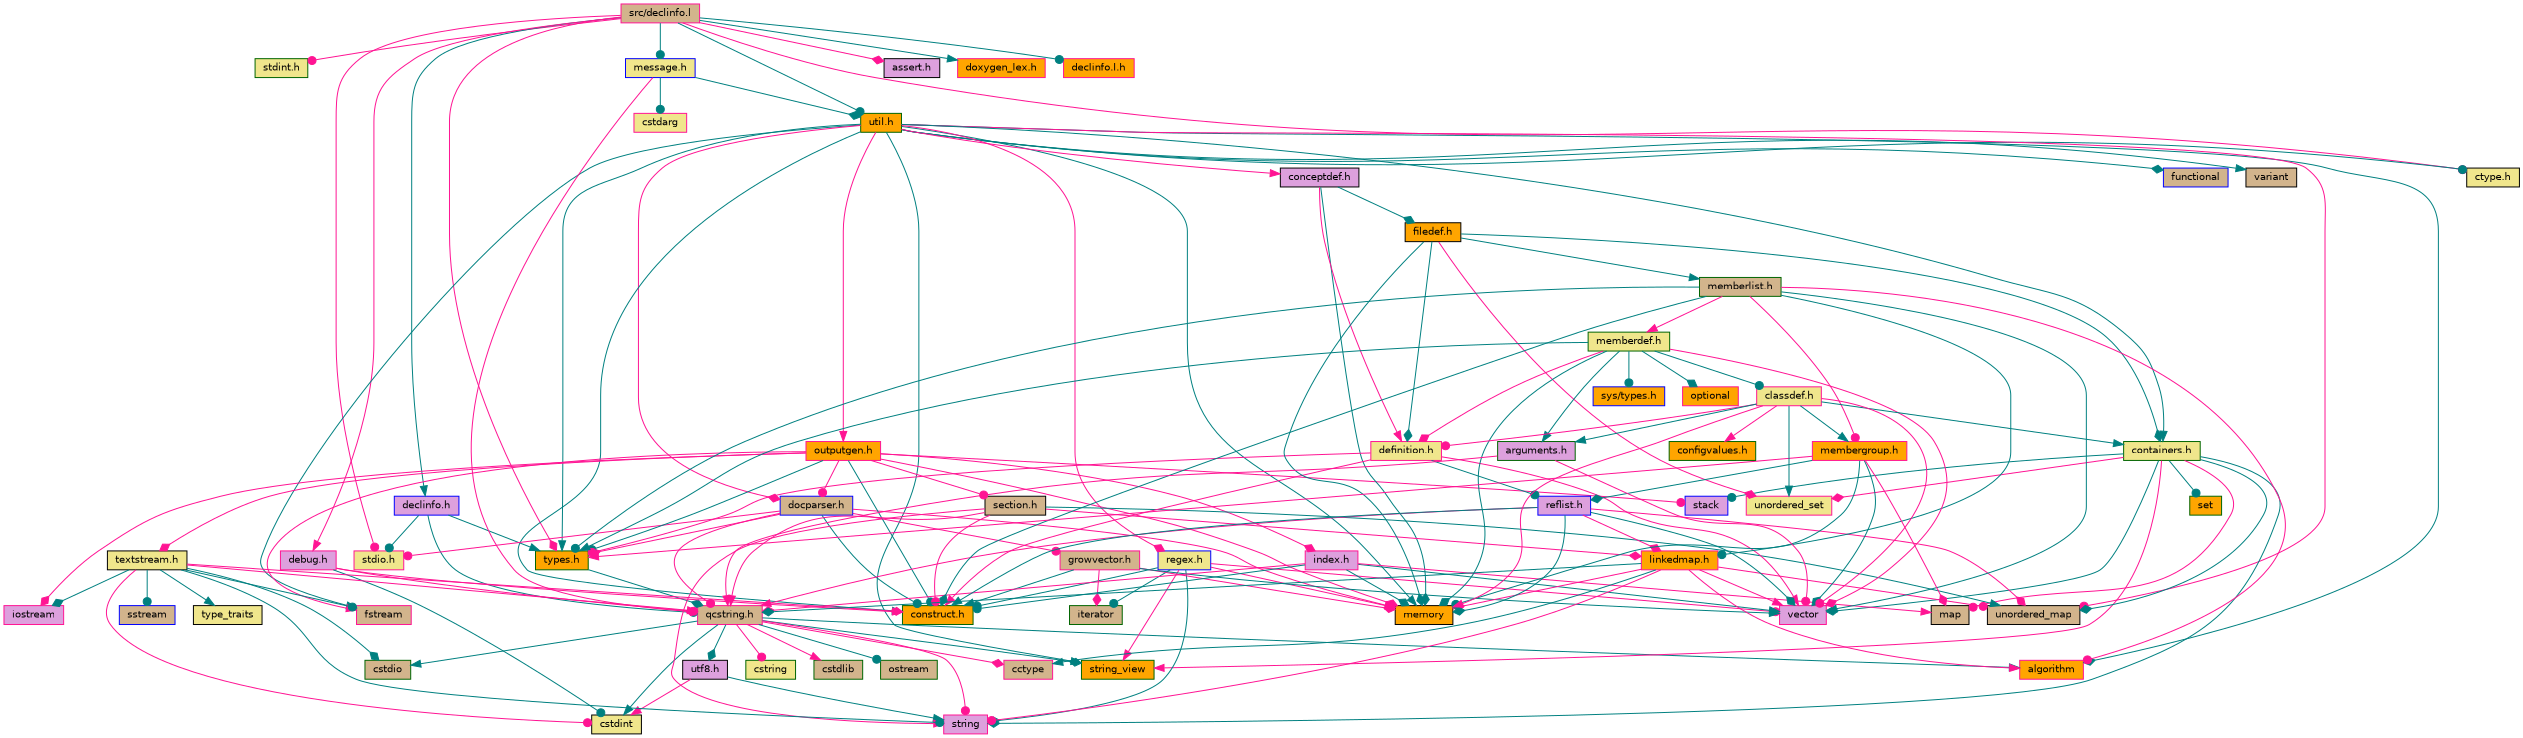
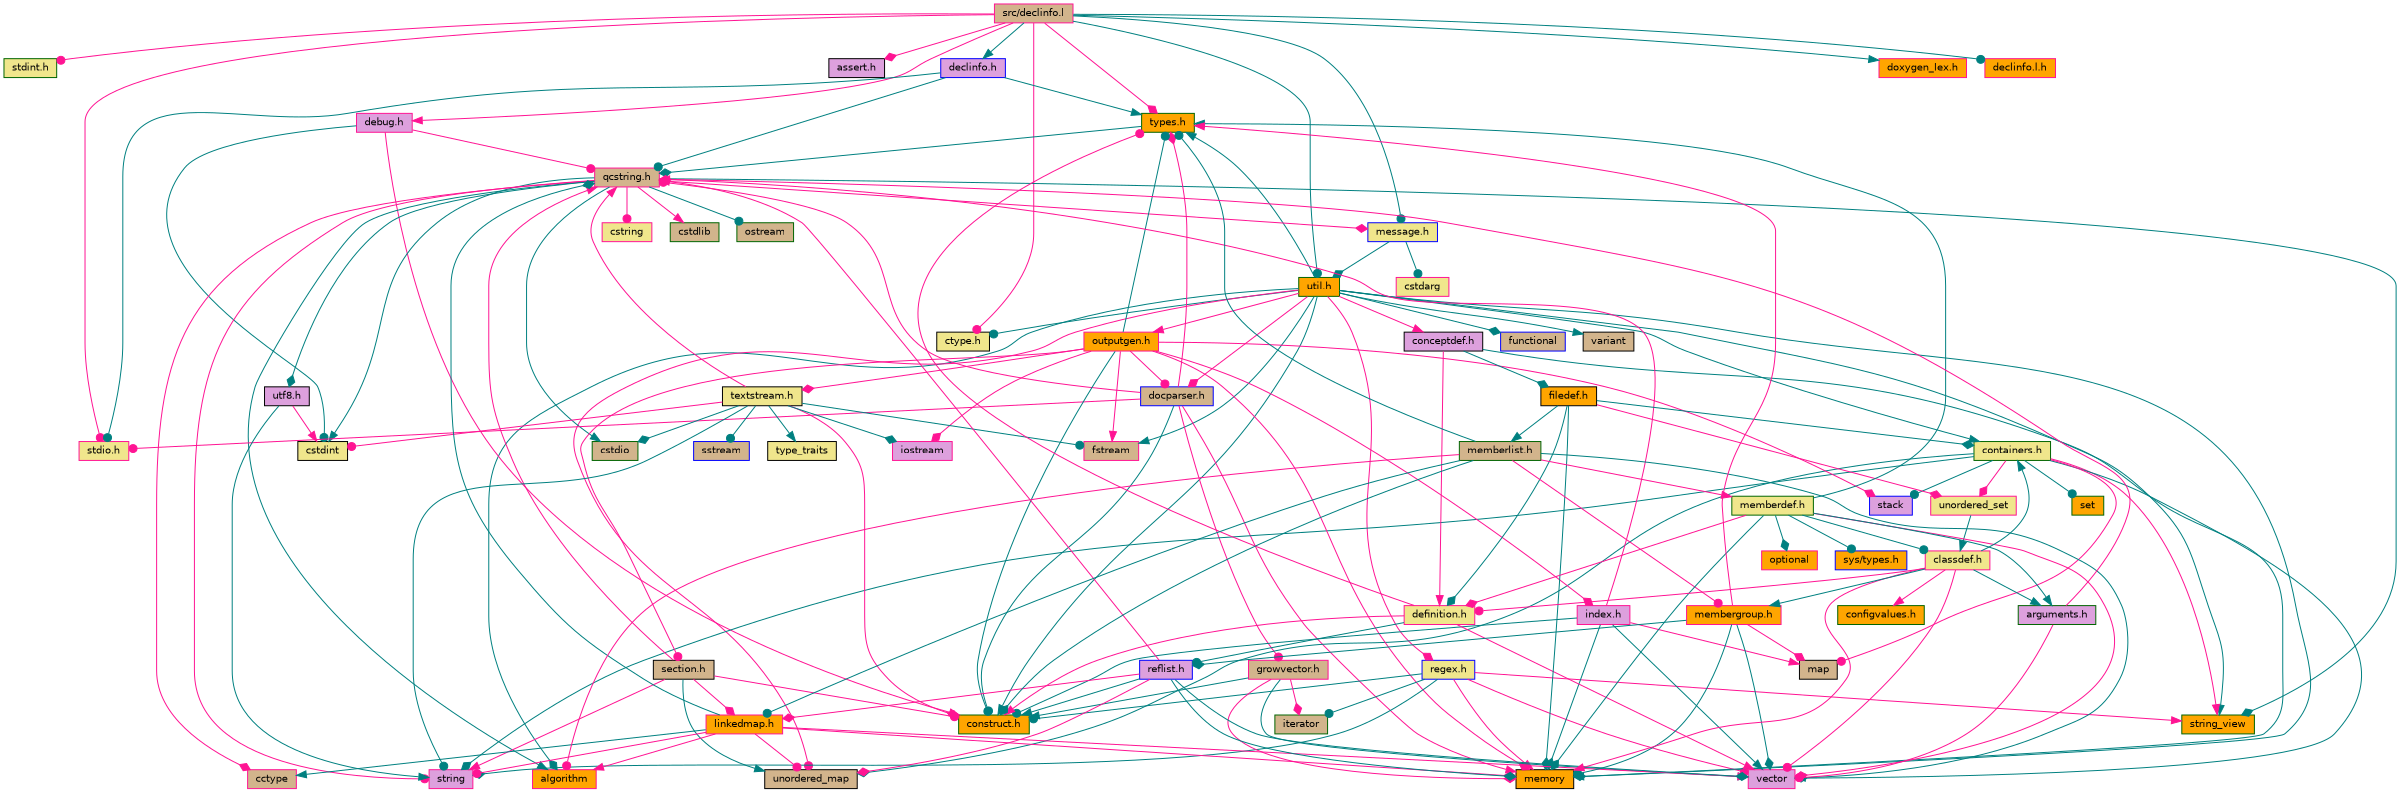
  digraph {
    node [color=deeppink fillcolor=tan fontname=Helvetica fontsize=10 shape=box style=filled]
    edge [arrowhead=normal color=teal fontname=Helvetica fontsize=10 labelfontname=Helvetica labelfontsize=10 style=solid]
    n1 [fontcolor=black height=0.2 label="src/declinfo.l" width=0.4]
    n2 [color=darkgreen fillcolor=khaki height=0.2 label="stdint.h" width=0.4]
    n3 [fillcolor=khaki height=0.2 label="stdio.h" width=0.4]
    n4 [color=black fillcolor=plum height=0.2 label="assert.h" width=0.4]
    n5 [color=black fillcolor=khaki height=0.2 label="ctype.h" width=0.4]
    n6 [color=blue fillcolor=plum height=0.2 label="declinfo.h" width=0.4]
    n7 [color=darkgreen fillcolor=orange height=0.2 label="types.h" width=0.4]
    n8 [color=darkgreen fillcolor=orange height=0.2 label="util.h" width=0.4]
    n9 [color=blue fillcolor=khaki height=0.2 label="message.h" width=0.4]
    n10 [fillcolor=plum height=0.2 label="debug.h" width=0.4]
    n11 [fillcolor=orange height=0.2 label="doxygen_lex.h" width=0.4]
    n12 [fillcolor=orange height=0.2 label="declinfo.l.h" width=0.4]
    n13 [height=0.2 label="qcstring.h" width=0.4]
    n14 [color=darkgreen fillcolor=orange height=0.2 label=string_view width=0.4]
    n15 [fillcolor=orange height=0.2 label=algorithm width=0.4]
    n16 [color=black fillcolor=orange height=0.2 label=memory width=0.4]
    n17 [color=black height=0.2 label=unordered_map width=0.4]
    n18 [color=blue height=0.2 label=functional width=0.4]
    n19 [height=0.2 label=fstream width=0.4]
    n20 [color=black height=0.2 label=variant width=0.4]
    n21 [color=blue height=0.2 label="docparser.h" width=0.4]
    n22 [color=darkgreen fillcolor=orange height=0.2 label="construct.h" width=0.4]
    n23 [color=darkgreen fillcolor=khaki height=0.2 label="containers.h" width=0.4]
    n24 [fillcolor=orange height=0.2 label="outputgen.h" width=0.4]
    n25 [color=blue fillcolor=khaki height=0.2 label="regex.h" width=0.4]
    n26 [color=black fillcolor=plum height=0.2 label="conceptdef.h" width=0.4]
    n27 [fillcolor=khaki height=0.2 label=cstdarg width=0.4]
    n28 [color=black fillcolor=khaki height=0.2 label=cstdint width=0.4]
    n29 [fillcolor=plum height=0.2 label=string width=0.4]
    n30 [height=0.2 label=cctype width=0.4]
-   n31 [color=darkgreen fillcolor=khaki height=0.2 label=cstring width=0.4]
+   n31 [fillcolor=khaki height=0.2 label=cstring width=0.4]
    n32 [color=darkgreen height=0.2 label=cstdio width=0.4]
    n33 [color=darkgreen height=0.2 label=cstdlib width=0.4]
    n34 [color=darkgreen height=0.2 label=ostream width=0.4]
    n35 [color=black fillcolor=plum height=0.2 label="utf8.h" width=0.4]
    n36 [height=0.2 label="growvector.h" width=0.4]
    n37 [fillcolor=plum height=0.2 label=vector width=0.4]
    n38 [color=darkgreen fillcolor=orange height=0.2 label=set width=0.4]
    n39 [color=black height=0.2 label=map width=0.4]
    n40 [fillcolor=khaki height=0.2 label=unordered_set width=0.4]
    n41 [color=blue fillcolor=plum height=0.2 label=stack width=0.4]
    n42 [fillcolor=plum height=0.2 label=iostream width=0.4]
    n43 [fillcolor=plum height=0.2 label="index.h" width=0.4]
    n44 [color=black height=0.2 label="section.h" width=0.4]
    n45 [color=black fillcolor=khaki height=0.2 label="textstream.h" width=0.4]
    n46 [color=darkgreen height=0.2 label=iterator width=0.4]
    n47 [fillcolor=khaki height=0.2 label="definition.h" width=0.4]
    n48 [color=black fillcolor=orange height=0.2 label="filedef.h" width=0.4]
    n49 [fillcolor=orange height=0.2 label="linkedmap.h" width=0.4]
    n50 [color=blue height=0.2 label=sstream width=0.4]
    n51 [color=black fillcolor=khaki height=0.2 label=type_traits width=0.4]
    n52 [color=blue fillcolor=plum height=0.2 label="reflist.h" width=0.4]
    n53 [color=darkgreen height=0.2 label="memberlist.h" width=0.4]
    n54 [color=darkgreen fillcolor=khaki height=0.2 label="memberdef.h" width=0.4]
    n55 [fillcolor=orange height=0.2 label="membergroup.h" width=0.4]
    n56 [fillcolor=orange height=0.2 label=optional width=0.4]
    n57 [color=blue fillcolor=orange height=0.2 label="sys/types.h" width=0.4]
    n58 [color=darkgreen fillcolor=plum height=0.2 label="arguments.h" width=0.4]
    n59 [fillcolor=khaki height=0.2 label="classdef.h" width=0.4]
    n60 [color=darkgreen fillcolor=orange height=0.2 label="configvalues.h" width=0.4]
    n1 -> n2 [arrowhead=dot color=deeppink]
    n1 -> n3 [arrowhead=dot color=deeppink]
    n1 -> n4 [arrowhead=diamond color=deeppink]
    n1 -> n5 [arrowhead=dot color=deeppink]
    n1 -> n6
    n1 -> n7 [arrowhead=diamond color=deeppink]
    n1 -> n8 [arrowhead=dot]
    n1 -> n9 [arrowhead=dot]
    n1 -> n10 [color=deeppink]
    n1 -> n11
    n1 -> n12 [arrowhead=dot]
    n6 -> n3 [arrowhead=dot]
    n6 -> n7
    n6 -> n13 [arrowhead=dot]
    n7 -> n13 [arrowhead=diamond]
    n8 -> n5 [arrowhead=dot]
    n8 -> n7
    n8 -> n14
    n8 -> n15 [arrowhead=diamond]
    n8 -> n16
    n8 -> n17 [arrowhead=dot color=deeppink]
    n8 -> n18 [arrowhead=diamond]
    n8 -> n19
    n8 -> n20
    n8 -> n21 [arrowhead=diamond color=deeppink]
    n8 -> n22
    n8 -> n23
    n8 -> n24 [color=deeppink]
    n8 -> n25 [arrowhead=diamond color=deeppink]
    n8 -> n26 [color=deeppink]
    n9 -> n8 [arrowhead=diamond]
-   n9 -> n13 [arrowhead=diamond color=deeppink]
+   n13 -> n9 [arrowhead=diamond color=deeppink]
    n9 -> n27 [arrowhead=dot]
    n10 -> n13 [arrowhead=dot color=deeppink]
    n10 -> n22 [color=deeppink]
    n10 -> n28 [arrowhead=dot]
    n13 -> n14 [arrowhead=diamond]
    n13 -> n15
    n13 -> n28
    n13 -> n29 [arrowhead=dot color=deeppink]
    n13 -> n30 [arrowhead=diamond color=deeppink]
    n13 -> n31 [arrowhead=dot color=deeppink]
    n13 -> n32
    n13 -> n33 [color=deeppink]
    n13 -> n34 [arrowhead=dot]
    n13 -> n35 [arrowhead=diamond]
    n21 -> n3 [arrowhead=dot color=deeppink]
    n21 -> n7 [arrowhead=diamond color=deeppink]
    n21 -> n13 [arrowhead=dot color=deeppink]
    n21 -> n16 [color=deeppink]
    n21 -> n22 [arrowhead=dot]
    n21 -> n36 [arrowhead=dot color=deeppink]
    n23 -> n14 [color=deeppink]
    n23 -> n17 [arrowhead=diamond]
    n23 -> n29 [arrowhead=diamond]
    n23 -> n37 [arrowhead=diamond]
    n23 -> n38 [arrowhead=dot]
    n23 -> n39 [arrowhead=dot color=deeppink]
    n23 -> n40 [arrowhead=diamond color=deeppink]
    n23 -> n41 [arrowhead=dot]
    n24 -> n7 [arrowhead=dot]
    n24 -> n16 [arrowhead=diamond color=deeppink]
    n24 -> n19 [color=deeppink]
    n24 -> n21 [arrowhead=dot color=deeppink]
    n24 -> n22 [arrowhead=dot]
-   n24 -> n41 [arrowhead=dot color=deeppink]
+   n24 -> n41 [arrowhead=diamond color=deeppink]
    n24 -> n42 [arrowhead=diamond color=deeppink]
    n24 -> n43 [arrowhead=diamond color=deeppink]
    n24 -> n44 [arrowhead=dot color=deeppink]
    n24 -> n45 [arrowhead=diamond color=deeppink]
    n25 -> n14 [color=deeppink]
    n25 -> n16 [color=deeppink]
    n25 -> n22 [arrowhead=dot]
    n25 -> n29 [arrowhead=diamond]
    n25 -> n37 [arrowhead=dot color=deeppink]
    n25 -> n46 [arrowhead=dot]
    n26 -> n16 [arrowhead=diamond]
    n26 -> n47 [color=deeppink]
    n26 -> n48 [arrowhead=diamond]
    n35 -> n28 [color=deeppink]
    n35 -> n29
    n36 -> n16 [arrowhead=diamond color=deeppink]
    n36 -> n22
    n36 -> n37
    n36 -> n46 [arrowhead=diamond color=deeppink]
    n43 -> n13 [arrowhead=diamond color=deeppink]
    n43 -> n16 [arrowhead=diamond]
    n43 -> n22 [arrowhead=dot]
    n43 -> n37
    n43 -> n39 [color=deeppink]
    n44 -> n13 [color=deeppink]
    n44 -> n17
    n44 -> n22 [arrowhead=dot color=deeppink]
    n44 -> n29 [color=deeppink]
    n44 -> n49 [arrowhead=diamond color=deeppink]
    n45 -> n13 [color=deeppink]
    n45 -> n19 [arrowhead=dot]
    n45 -> n22 [arrowhead=diamond color=deeppink]
    n45 -> n28 [arrowhead=dot color=deeppink]
    n45 -> n29 [arrowhead=dot]
    n45 -> n32 [arrowhead=diamond]
    n45 -> n42 [arrowhead=diamond]
    n45 -> n50 [arrowhead=dot]
    n45 -> n51
    n47 -> n7 [arrowhead=dot color=deeppink]
    n47 -> n22 [color=deeppink]
    n47 -> n37 [color=deeppink]
    n47 -> n52 [arrowhead=dot]
    n48 -> n16 [arrowhead=diamond]
    n48 -> n23 [arrowhead=diamond]
    n48 -> n40 [arrowhead=diamond color=deeppink]
    n48 -> n47 [arrowhead=diamond]
    n48 -> n53
    n49 -> n13 [arrowhead=diamond]
    n49 -> n15 [color=deeppink]
    n49 -> n16 [arrowhead=diamond color=deeppink]
    n49 -> n17 [arrowhead=dot color=deeppink]
    n49 -> n29 [arrowhead=dot color=deeppink]
    n49 -> n30
    n49 -> n37 [color=deeppink]
    n52 -> n13 [color=deeppink]
    n52 -> n16 [arrowhead=diamond]
    n52 -> n17 [arrowhead=diamond color=deeppink]
    n52 -> n22
    n52 -> n37 [arrowhead=diamond]
    n52 -> n49 [arrowhead=diamond color=deeppink]
    n53 -> n7 [arrowhead=dot]
    n53 -> n15 [arrowhead=dot color=deeppink]
    n53 -> n22 [arrowhead=diamond]
    n53 -> n37
    n53 -> n49 [arrowhead=dot]
    n53 -> n54 [color=deeppink]
    n53 -> n55 [arrowhead=dot color=deeppink]
    n54 -> n7
    n54 -> n16 [arrowhead=diamond]
    n54 -> n37 [arrowhead=diamond color=deeppink]
    n54 -> n47 [arrowhead=diamond color=deeppink]
    n54 -> n56 [arrowhead=diamond]
    n54 -> n57 [arrowhead=dot]
    n54 -> n58
    n54 -> n59 [arrowhead=dot]
    n55 -> n7 [color=deeppink]
    n55 -> n16 [arrowhead=dot]
    n55 -> n37 [arrowhead=diamond]
    n55 -> n39 [arrowhead=diamond color=deeppink]
    n55 -> n52 [arrowhead=diamond]
    n58 -> n13 [color=deeppink]
    n58 -> n37 [arrowhead=dot color=deeppink]
    n59 -> n16 [color=deeppink]
    n59 -> n23
    n59 -> n37 [arrowhead=dot color=deeppink]
-   n59 -> n40
+   n40 -> n59
    n59 -> n47 [arrowhead=dot color=deeppink]
    n59 -> n55
    n59 -> n58
    n59 -> n60 [color=deeppink]
  }
